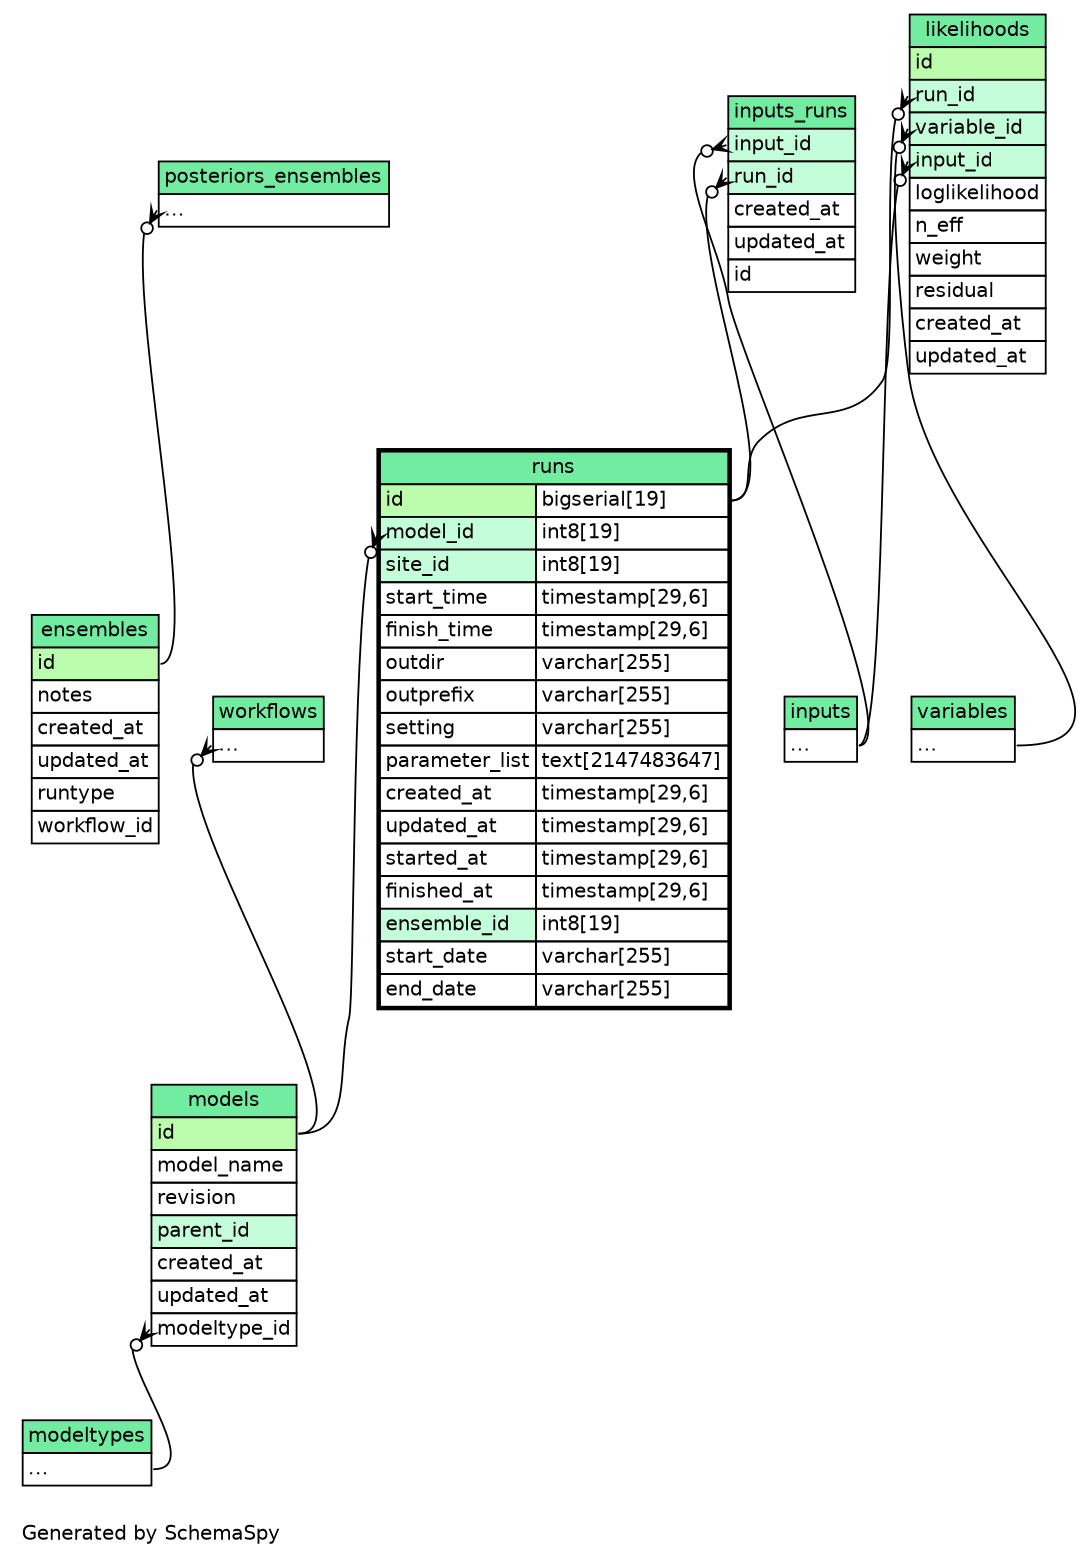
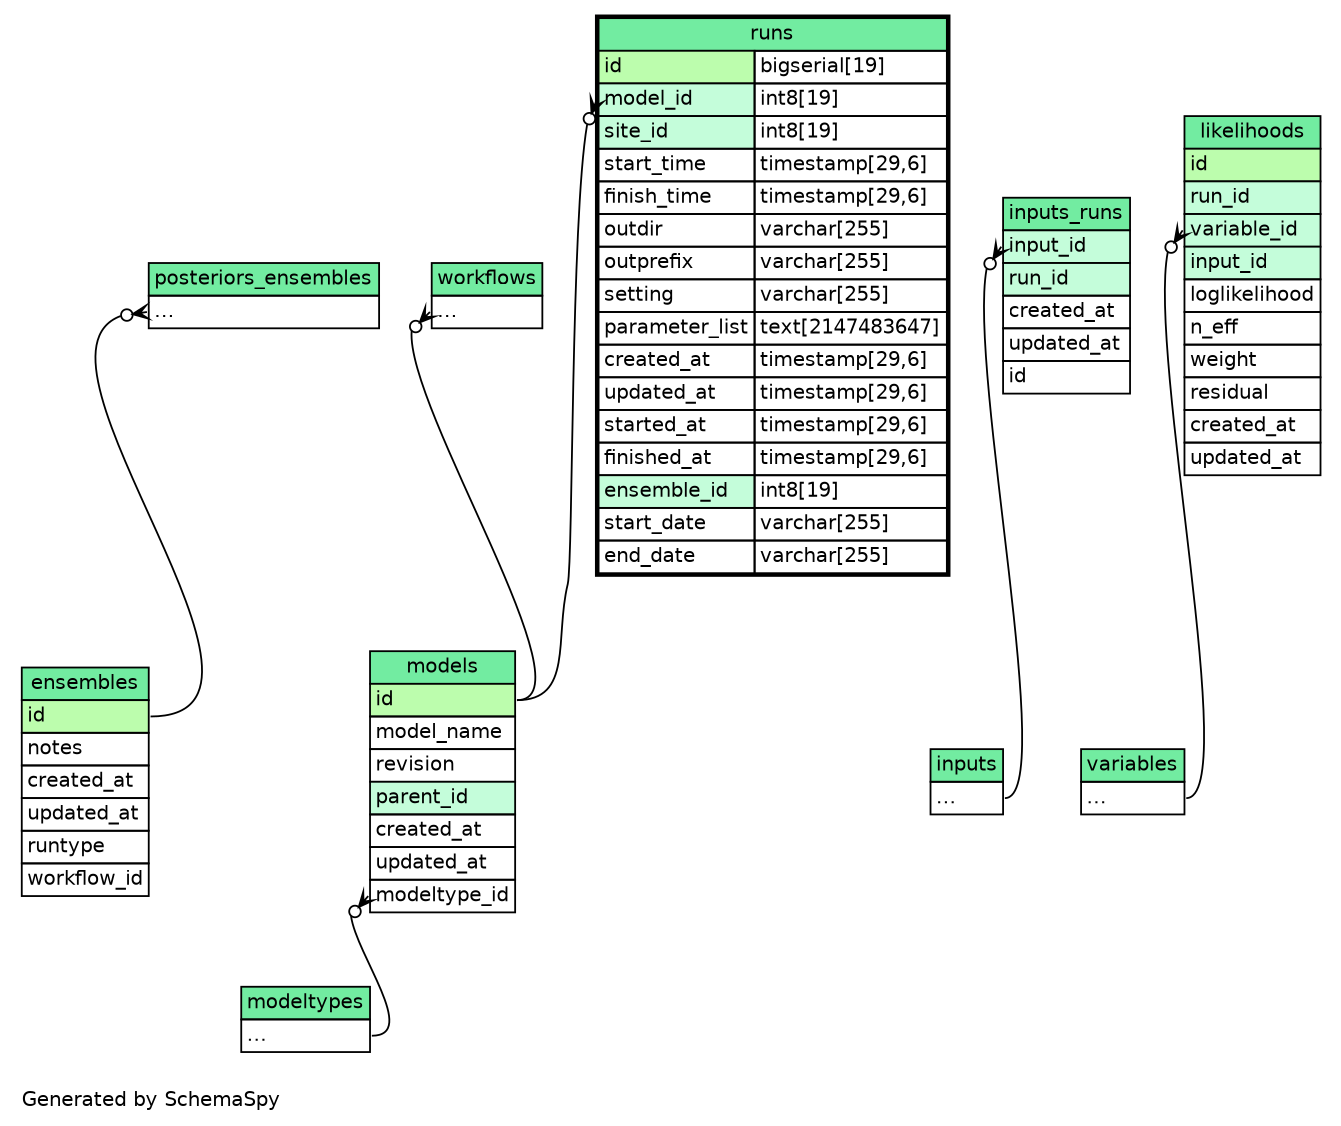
  digraph {
    bgcolor="#ffffff"
    fontname=Helvetica
    fontsize=11
    label="\nGenerated by SchemaSpy"
    labeljust=l
    nodesep=0.18
    rankdir=TB
    ranksep=0.46
    node [fontname=Helvetica fontsize=11 shape=plaintext]
    edge [arrowhead=none arrowsize=0.8 arrowtail=crowodot dir=back headport="elipses:e" tailport="elipses:w"]
    n1 [label=<     <TABLE BORDER="0" CELLBORDER="1" CELLSPACING="0" BGCOLOR="#FFFFFF">       <TR><TD COLSPAN="4" BGCOLOR="#72ECA1" ALIGN="CENTER">ensembles</TD></TR>       <TR><TD PORT="id" COLSPAN="4" BGCOLOR="#bcfdad !important" ALIGN="LEFT">id</TD></TR>       <TR><TD PORT="notes" COLSPAN="4" ALIGN="LEFT">notes</TD></TR>       <TR><TD PORT="created_at" COLSPAN="4" ALIGN="LEFT">created_at</TD></TR>       <TR><TD PORT="updated_at" COLSPAN="4" ALIGN="LEFT">updated_at</TD></TR>       <TR><TD PORT="runtype" COLSPAN="4" ALIGN="LEFT">runtype</TD></TR>       <TR><TD PORT="workflow_id" COLSPAN="4" ALIGN="LEFT">workflow_id</TD></TR>     </TABLE>>]
    n2 [label=<     <TABLE BORDER="0" CELLBORDER="1" CELLSPACING="0" BGCOLOR="#FFFFFF">       <TR><TD COLSPAN="4" BGCOLOR="#72ECA1" ALIGN="CENTER">workflows</TD></TR>       <TR><TD PORT="elipses" COLSPAN="4" ALIGN="LEFT">...</TD></TR>     </TABLE>>]
    n3 [label=<     <TABLE BORDER="0" CELLBORDER="1" CELLSPACING="0" BGCOLOR="#FFFFFF">       <TR><TD COLSPAN="4" BGCOLOR="#72ECA1" ALIGN="CENTER">models</TD></TR>       <TR><TD PORT="id" COLSPAN="4" BGCOLOR="#bcfdad !important" ALIGN="LEFT">id</TD></TR>       <TR><TD PORT="model_name" COLSPAN="4" ALIGN="LEFT">model_name</TD></TR>       <TR><TD PORT="revision" COLSPAN="4" ALIGN="LEFT">revision</TD></TR>       <TR><TD PORT="parent_id" COLSPAN="4" BGCOLOR="#c4fdda !important" ALIGN="LEFT">parent_id</TD></TR>       <TR><TD PORT="created_at" COLSPAN="4" ALIGN="LEFT">created_at</TD></TR>       <TR><TD PORT="updated_at" COLSPAN="4" ALIGN="LEFT">updated_at</TD></TR>       <TR><TD PORT="modeltype_id" COLSPAN="4" ALIGN="LEFT">modeltype_id</TD></TR>     </TABLE>>]
    n4 [label=<     <TABLE BORDER="0" CELLBORDER="1" CELLSPACING="0" BGCOLOR="#FFFFFF">       <TR><TD COLSPAN="4" BGCOLOR="#72ECA1" ALIGN="CENTER">modeltypes</TD></TR>       <TR><TD PORT="elipses" COLSPAN="4" ALIGN="LEFT">...</TD></TR>     </TABLE>>]
    n5 [label=<     <TABLE BORDER="0" CELLBORDER="1" CELLSPACING="0" BGCOLOR="#FFFFFF">       <TR><TD COLSPAN="4" BGCOLOR="#72ECA1" ALIGN="CENTER">inputs_runs</TD></TR>       <TR><TD PORT="input_id" COLSPAN="4" BGCOLOR="#c4fdda !important" ALIGN="LEFT">input_id</TD></TR>       <TR><TD PORT="run_id" COLSPAN="4" BGCOLOR="#c4fdda !important" ALIGN="LEFT">run_id</TD></TR>       <TR><TD PORT="created_at" COLSPAN="4" ALIGN="LEFT">created_at</TD></TR>       <TR><TD PORT="updated_at" COLSPAN="4" ALIGN="LEFT">updated_at</TD></TR>       <TR><TD PORT="id" COLSPAN="4" ALIGN="LEFT">id</TD></TR>     </TABLE>>]
    n6 [label=<     <TABLE BORDER="0" CELLBORDER="1" CELLSPACING="0" BGCOLOR="#FFFFFF">       <TR><TD COLSPAN="4" BGCOLOR="#72ECA1" ALIGN="CENTER">inputs</TD></TR>       <TR><TD PORT="elipses" COLSPAN="4" ALIGN="LEFT">...</TD></TR>     </TABLE>>]
    n7 [label=<     <TABLE BORDER="2" CELLBORDER="1" CELLSPACING="0" BGCOLOR="#FFFFFF">       <TR><TD COLSPAN="4" BGCOLOR="#72ECA1" ALIGN="CENTER">runs</TD></TR>       <TR><TD PORT="id" COLSPAN="3" BGCOLOR="#bcfdad !important" ALIGN="LEFT">id</TD><TD PORT="id.type" ALIGN="LEFT">bigserial[19]</TD></TR>       <TR><TD PORT="model_id" COLSPAN="3" BGCOLOR="#c4fdda !important" ALIGN="LEFT">model_id</TD><TD PORT="model_id.type" ALIGN="LEFT">int8[19]</TD></TR>       <TR><TD PORT="site_id" COLSPAN="3" BGCOLOR="#c4fdda !important" ALIGN="LEFT">site_id</TD><TD PORT="site_id.type" ALIGN="LEFT">int8[19]</TD></TR>       <TR><TD PORT="start_time" COLSPAN="3" ALIGN="LEFT">start_time</TD><TD PORT="start_time.type" ALIGN="LEFT">timestamp[29,6]</TD></TR>       <TR><TD PORT="finish_time" COLSPAN="3" ALIGN="LEFT">finish_time</TD><TD PORT="finish_time.type" ALIGN="LEFT">timestamp[29,6]</TD></TR>       <TR><TD PORT="outdir" COLSPAN="3" ALIGN="LEFT">outdir</TD><TD PORT="outdir.type" ALIGN="LEFT">varchar[255]</TD></TR>       <TR><TD PORT="outprefix" COLSPAN="3" ALIGN="LEFT">outprefix</TD><TD PORT="outprefix.type" ALIGN="LEFT">varchar[255]</TD></TR>       <TR><TD PORT="setting" COLSPAN="3" ALIGN="LEFT">setting</TD><TD PORT="setting.type" ALIGN="LEFT">varchar[255]</TD></TR>       <TR><TD PORT="parameter_list" COLSPAN="3" ALIGN="LEFT">parameter_list</TD><TD PORT="parameter_list.type" ALIGN="LEFT">text[2147483647]</TD></TR>       <TR><TD PORT="created_at" COLSPAN="3" ALIGN="LEFT">created_at</TD><TD PORT="created_at.type" ALIGN="LEFT">timestamp[29,6]</TD></TR>       <TR><TD PORT="updated_at" COLSPAN="3" ALIGN="LEFT">updated_at</TD><TD PORT="updated_at.type" ALIGN="LEFT">timestamp[29,6]</TD></TR>       <TR><TD PORT="started_at" COLSPAN="3" ALIGN="LEFT">started_at</TD><TD PORT="started_at.type" ALIGN="LEFT">timestamp[29,6]</TD></TR>       <TR><TD PORT="finished_at" COLSPAN="3" ALIGN="LEFT">finished_at</TD><TD PORT="finished_at.type" ALIGN="LEFT">timestamp[29,6]</TD></TR>       <TR><TD PORT="ensemble_id" COLSPAN="3" BGCOLOR="#c4fdda !important" ALIGN="LEFT">ensemble_id</TD><TD PORT="ensemble_id.type" ALIGN="LEFT">int8[19]</TD></TR>       <TR><TD PORT="start_date" COLSPAN="3" ALIGN="LEFT">start_date</TD><TD PORT="start_date.type" ALIGN="LEFT">varchar[255]</TD></TR>       <TR><TD PORT="end_date" COLSPAN="3" ALIGN="LEFT">end_date</TD><TD PORT="end_date.type" ALIGN="LEFT">varchar[255]</TD></TR>     </TABLE>>]
    n8 [label=<     <TABLE BORDER="0" CELLBORDER="1" CELLSPACING="0" BGCOLOR="#FFFFFF">       <TR><TD COLSPAN="4" BGCOLOR="#72ECA1" ALIGN="CENTER">likelihoods</TD></TR>       <TR><TD PORT="id" COLSPAN="4" BGCOLOR="#bcfdad !important" ALIGN="LEFT">id</TD></TR>       <TR><TD PORT="run_id" COLSPAN="4" BGCOLOR="#c4fdda !important" ALIGN="LEFT">run_id</TD></TR>       <TR><TD PORT="variable_id" COLSPAN="4" BGCOLOR="#c4fdda !important" ALIGN="LEFT">variable_id</TD></TR>       <TR><TD PORT="input_id" COLSPAN="4" BGCOLOR="#c4fdda !important" ALIGN="LEFT">input_id</TD></TR>       <TR><TD PORT="loglikelihood" COLSPAN="4" ALIGN="LEFT">loglikelihood</TD></TR>       <TR><TD PORT="n_eff" COLSPAN="4" ALIGN="LEFT">n_eff</TD></TR>       <TR><TD PORT="weight" COLSPAN="4" ALIGN="LEFT">weight</TD></TR>       <TR><TD PORT="residual" COLSPAN="4" ALIGN="LEFT">residual</TD></TR>       <TR><TD PORT="created_at" COLSPAN="4" ALIGN="LEFT">created_at</TD></TR>       <TR><TD PORT="updated_at" COLSPAN="4" ALIGN="LEFT">updated_at</TD></TR>     </TABLE>>]
    n9 [label=<     <TABLE BORDER="0" CELLBORDER="1" CELLSPACING="0" BGCOLOR="#FFFFFF">       <TR><TD COLSPAN="4" BGCOLOR="#72ECA1" ALIGN="CENTER">variables</TD></TR>       <TR><TD PORT="elipses" COLSPAN="4" ALIGN="LEFT">...</TD></TR>     </TABLE>>]
    n10 [label=<     <TABLE BORDER="0" CELLBORDER="1" CELLSPACING="0" BGCOLOR="#FFFFFF">       <TR><TD COLSPAN="4" BGCOLOR="#72ECA1" ALIGN="CENTER">posteriors_ensembles</TD></TR>       <TR><TD PORT="elipses" COLSPAN="4" ALIGN="LEFT">...</TD></TR>     </TABLE>>]
    n2 -> n3 [headport="id:e"]
    n3 -> n4 [tailport="modeltype_id:w"]
    n5 -> n6 [tailport="input_id:w"]
-   n5 -> n7 [headport="id.type:e" tailport="run_id:w"]
    n7 -> n3 [headport="id:e" tailport="model_id:w"]
-   n8 -> n6 [tailport="input_id:w"]
-   n8 -> n7 [headport="id.type:e" tailport="run_id:w"]
    n8 -> n9 [tailport="variable_id:w"]
    n10 -> n1 [headport="id:e"]
  }
